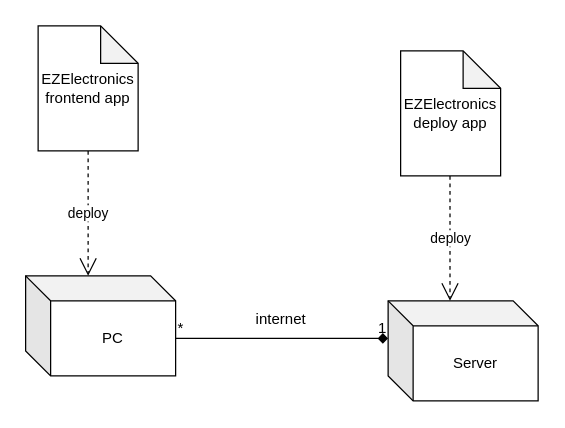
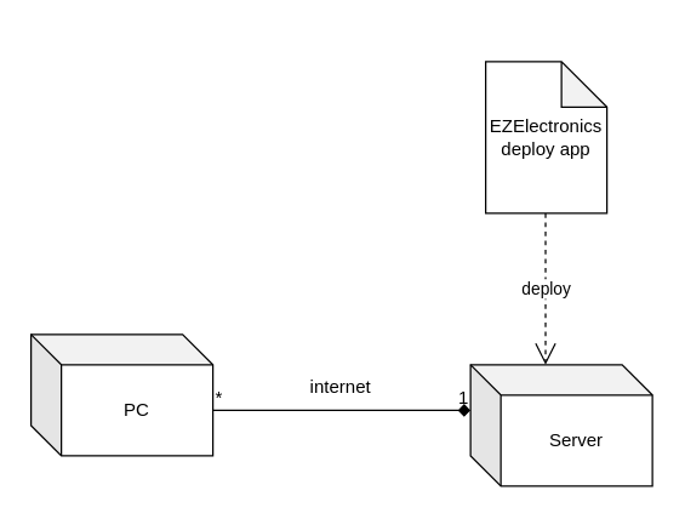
  <mxCell id="0" />
  <mxCell id="1" parent="0" />
  <mxCell id="2" value="PC" style="shape=cube;whiteSpace=wrap;html=1;boundedLbl=1;backgroundOutline=1;darkOpacity=0.05;darkOpacity2=0.1;" vertex="1" parent="1"><mxGeometry x="20" y="220" width="120" height="80" as="geometry" /></mxCell>
  <mxCell id="3" value="Server" style="shape=cube;whiteSpace=wrap;html=1;boundedLbl=1;backgroundOutline=1;darkOpacity=0.05;darkOpacity2=0.1;" vertex="1" parent="1"><mxGeometry x="310" y="240" width="120" height="80" as="geometry" /></mxCell>
  <mxCell id="4" value="EZElectronics deploy app" style="shape=note;whiteSpace=wrap;html=1;backgroundOutline=1;darkOpacity=0.05;" vertex="1" parent="1"><mxGeometry x="320" y="40" width="80" height="100" as="geometry" /></mxCell>
- <mxCell id="5" value="EZElectronics frontend app" style="shape=note;whiteSpace=wrap;html=1;backgroundOutline=1;darkOpacity=0.05;" vertex="1" parent="1"><mxGeometry x="30" y="20" width="80" height="100" as="geometry" /></mxCell>
  <mxCell id="6" value="internet" style="text;html=1;align=center;verticalAlign=middle;resizable=0;points=[];autosize=1;strokeColor=none;fillColor=none;" vertex="1" parent="1"><mxGeometry x="194" y="240" width="60" height="30" as="geometry" /></mxCell>
- <mxCell id="7" value="deploy" style="endArrow=open;endSize=12;dashed=1;html=1;rounded=0;entryX=0;entryY=0;entryDx=50;entryDy=0;entryPerimeter=0;exitX=0.5;exitY=1;exitDx=0;exitDy=0;exitPerimeter=0;" edge="1" parent="1" source="5" target="2"><mxGeometry width="160" relative="1" as="geometry"><mxPoint x="50" y="150" as="sourcePoint" /><mxPoint x="210" y="150" as="targetPoint" /></mxGeometry></mxCell>
  <mxCell id="8" value="deploy" style="endArrow=open;endSize=12;dashed=1;html=1;rounded=0;entryX=0;entryY=0;entryDx=50;entryDy=0;entryPerimeter=0;exitX=0.5;exitY=1;exitDx=0;exitDy=0;exitPerimeter=0;" edge="1" parent="1"><mxGeometry width="160" relative="1" as="geometry"><mxPoint x="359.5" y="140" as="sourcePoint" /><mxPoint x="359.5" y="240" as="targetPoint" /></mxGeometry></mxCell>
  <mxCell id="9" value="" style="endArrow=diamond;html=1;rounded=0;entryX=0;entryY=0;entryDx=0;entryDy=30;entryPerimeter=0;exitX=0;exitY=0;exitDx=120;exitDy=50;exitPerimeter=0;" edge="1" parent="1" source="2" target="3"><mxGeometry relative="1" as="geometry"><mxPoint x="140" y="279.5" as="sourcePoint" /><mxPoint x="300" y="279.5" as="targetPoint" /></mxGeometry></mxCell>
  <mxCell id="10" value="*" style="resizable=0;html=1;whiteSpace=wrap;align=left;verticalAlign=bottom;" connectable="0" vertex="1" parent="9"><mxGeometry x="-1" relative="1" as="geometry" /></mxCell>
  <mxCell id="11" value="1" style="resizable=0;html=1;whiteSpace=wrap;align=right;verticalAlign=bottom;" connectable="0" vertex="1" parent="9"><mxGeometry x="1" relative="1" as="geometry" /></mxCell>
